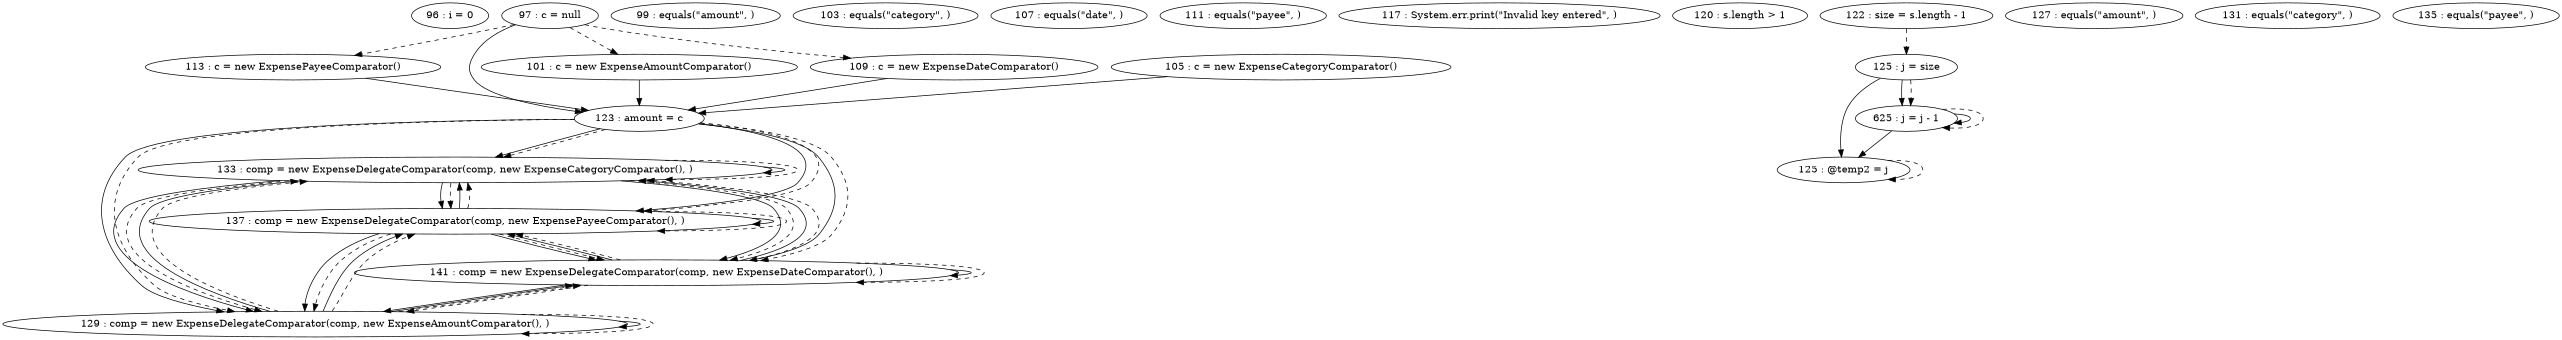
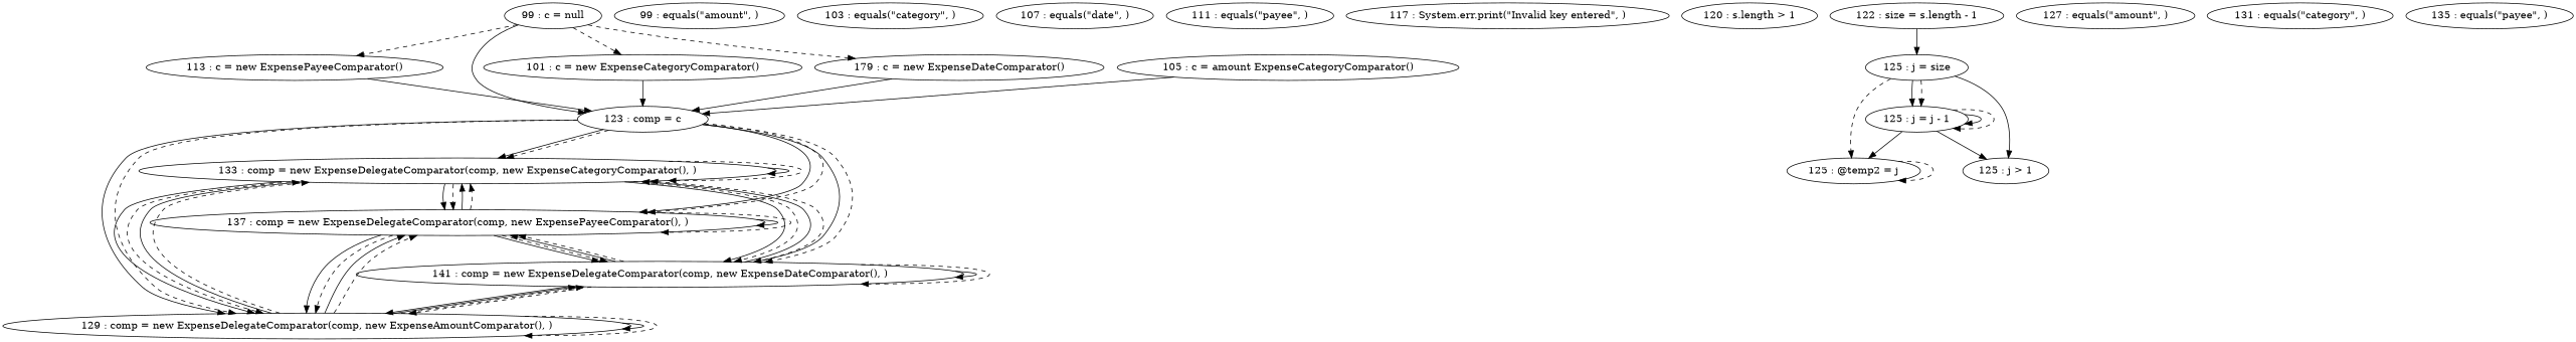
  digraph {
-   "96 : i = 0"
-   "97 : c = null"
-   "123 : comp = c" [label="123 : amount = c"]
-   "101 : c = new ExpenseAmountComparator()"
-   "109 : c = new ExpenseDateComparator()"
+   "97 : c = null" [label="99 : c = null"]
+   "123 : comp = c"
+   "101 : c = new ExpenseAmountComparator()" [label="101 : c = new ExpenseCategoryComparator()"]
+   "109 : c = new ExpenseDateComparator()" [label="179 : c = new ExpenseDateComparator()"]
    "113 : c = new ExpensePayeeComparator()"
    "133 : comp = new ExpenseDelegateComparator(comp, new ExpenseCategoryComparator(), )"
    "137 : comp = new ExpenseDelegateComparator(comp, new ExpensePayeeComparator(), )"
    "129 : comp = new ExpenseDelegateComparator(comp, new ExpenseAmountComparator(), )"
    "141 : comp = new ExpenseDelegateComparator(comp, new ExpenseDateComparator(), )"
-   "105 : c = new ExpenseCategoryComparator()"
+   "105 : c = new ExpenseCategoryComparator()" [label="105 : c = amount ExpenseCategoryComparator()"]
    "99 : equals(\"amount\", )"
    "103 : equals(\"category\", )"
    "107 : equals(\"date\", )"
    "111 : equals(\"payee\", )"
    "117 : System.err.print(\"Invalid key entered\", )"
    "120 : s.length > 1"
    "122 : size = s.length - 1"
    "125 : j = size"
    "125 : @temp2 = j"
-   "125 : j = j - 1" [label="625 : j = j - 1"]
+   "125 : j > 1"
+   "125 : j = j - 1"
    "127 : equals(\"amount\", )"
    "131 : equals(\"category\", )"
    "135 : equals(\"payee\", )"
    "97 : c = null" -> "123 : comp = c"
    "97 : c = null" -> "101 : c = new ExpenseAmountComparator()" [style=dashed]
    "97 : c = null" -> "109 : c = new ExpenseDateComparator()" [style=dashed]
    "97 : c = null" -> "113 : c = new ExpensePayeeComparator()" [style=dashed]
    "123 : comp = c" -> "133 : comp = new ExpenseDelegateComparator(comp, new ExpenseCategoryComparator(), )"
    "123 : comp = c" -> "133 : comp = new ExpenseDelegateComparator(comp, new ExpenseCategoryComparator(), )" [style=dashed]
    "123 : comp = c" -> "137 : comp = new ExpenseDelegateComparator(comp, new ExpensePayeeComparator(), )"
    "123 : comp = c" -> "137 : comp = new ExpenseDelegateComparator(comp, new ExpensePayeeComparator(), )" [style=dashed]
    "123 : comp = c" -> "129 : comp = new ExpenseDelegateComparator(comp, new ExpenseAmountComparator(), )"
    "123 : comp = c" -> "129 : comp = new ExpenseDelegateComparator(comp, new ExpenseAmountComparator(), )" [style=dashed]
    "123 : comp = c" -> "141 : comp = new ExpenseDelegateComparator(comp, new ExpenseDateComparator(), )"
    "123 : comp = c" -> "141 : comp = new ExpenseDelegateComparator(comp, new ExpenseDateComparator(), )" [style=dashed]
    "101 : c = new ExpenseAmountComparator()" -> "123 : comp = c"
    "109 : c = new ExpenseDateComparator()" -> "123 : comp = c"
    "113 : c = new ExpensePayeeComparator()" -> "123 : comp = c"
    "133 : comp = new ExpenseDelegateComparator(comp, new ExpenseCategoryComparator(), )" -> "133 : comp = new ExpenseDelegateComparator(comp, new ExpenseCategoryComparator(), )"
    "133 : comp = new ExpenseDelegateComparator(comp, new ExpenseCategoryComparator(), )" -> "133 : comp = new ExpenseDelegateComparator(comp, new ExpenseCategoryComparator(), )" [style=dashed]
    "133 : comp = new ExpenseDelegateComparator(comp, new ExpenseCategoryComparator(), )" -> "137 : comp = new ExpenseDelegateComparator(comp, new ExpensePayeeComparator(), )"
    "133 : comp = new ExpenseDelegateComparator(comp, new ExpenseCategoryComparator(), )" -> "137 : comp = new ExpenseDelegateComparator(comp, new ExpensePayeeComparator(), )" [style=dashed]
    "133 : comp = new ExpenseDelegateComparator(comp, new ExpenseCategoryComparator(), )" -> "129 : comp = new ExpenseDelegateComparator(comp, new ExpenseAmountComparator(), )"
    "133 : comp = new ExpenseDelegateComparator(comp, new ExpenseCategoryComparator(), )" -> "129 : comp = new ExpenseDelegateComparator(comp, new ExpenseAmountComparator(), )" [style=dashed]
    "133 : comp = new ExpenseDelegateComparator(comp, new ExpenseCategoryComparator(), )" -> "141 : comp = new ExpenseDelegateComparator(comp, new ExpenseDateComparator(), )"
    "133 : comp = new ExpenseDelegateComparator(comp, new ExpenseCategoryComparator(), )" -> "141 : comp = new ExpenseDelegateComparator(comp, new ExpenseDateComparator(), )" [style=dashed]
    "137 : comp = new ExpenseDelegateComparator(comp, new ExpensePayeeComparator(), )" -> "133 : comp = new ExpenseDelegateComparator(comp, new ExpenseCategoryComparator(), )"
    "137 : comp = new ExpenseDelegateComparator(comp, new ExpensePayeeComparator(), )" -> "133 : comp = new ExpenseDelegateComparator(comp, new ExpenseCategoryComparator(), )" [style=dashed]
    "137 : comp = new ExpenseDelegateComparator(comp, new ExpensePayeeComparator(), )" -> "137 : comp = new ExpenseDelegateComparator(comp, new ExpensePayeeComparator(), )"
    "137 : comp = new ExpenseDelegateComparator(comp, new ExpensePayeeComparator(), )" -> "137 : comp = new ExpenseDelegateComparator(comp, new ExpensePayeeComparator(), )" [style=dashed]
    "137 : comp = new ExpenseDelegateComparator(comp, new ExpensePayeeComparator(), )" -> "129 : comp = new ExpenseDelegateComparator(comp, new ExpenseAmountComparator(), )"
    "137 : comp = new ExpenseDelegateComparator(comp, new ExpensePayeeComparator(), )" -> "129 : comp = new ExpenseDelegateComparator(comp, new ExpenseAmountComparator(), )" [style=dashed]
    "137 : comp = new ExpenseDelegateComparator(comp, new ExpensePayeeComparator(), )" -> "141 : comp = new ExpenseDelegateComparator(comp, new ExpenseDateComparator(), )"
    "137 : comp = new ExpenseDelegateComparator(comp, new ExpensePayeeComparator(), )" -> "141 : comp = new ExpenseDelegateComparator(comp, new ExpenseDateComparator(), )" [style=dashed]
    "129 : comp = new ExpenseDelegateComparator(comp, new ExpenseAmountComparator(), )" -> "133 : comp = new ExpenseDelegateComparator(comp, new ExpenseCategoryComparator(), )"
    "129 : comp = new ExpenseDelegateComparator(comp, new ExpenseAmountComparator(), )" -> "133 : comp = new ExpenseDelegateComparator(comp, new ExpenseCategoryComparator(), )" [style=dashed]
    "129 : comp = new ExpenseDelegateComparator(comp, new ExpenseAmountComparator(), )" -> "137 : comp = new ExpenseDelegateComparator(comp, new ExpensePayeeComparator(), )"
    "129 : comp = new ExpenseDelegateComparator(comp, new ExpenseAmountComparator(), )" -> "137 : comp = new ExpenseDelegateComparator(comp, new ExpensePayeeComparator(), )" [style=dashed]
    "129 : comp = new ExpenseDelegateComparator(comp, new ExpenseAmountComparator(), )" -> "129 : comp = new ExpenseDelegateComparator(comp, new ExpenseAmountComparator(), )"
    "129 : comp = new ExpenseDelegateComparator(comp, new ExpenseAmountComparator(), )" -> "129 : comp = new ExpenseDelegateComparator(comp, new ExpenseAmountComparator(), )" [style=dashed]
    "129 : comp = new ExpenseDelegateComparator(comp, new ExpenseAmountComparator(), )" -> "141 : comp = new ExpenseDelegateComparator(comp, new ExpenseDateComparator(), )"
    "129 : comp = new ExpenseDelegateComparator(comp, new ExpenseAmountComparator(), )" -> "141 : comp = new ExpenseDelegateComparator(comp, new ExpenseDateComparator(), )" [style=dashed]
    "141 : comp = new ExpenseDelegateComparator(comp, new ExpenseDateComparator(), )" -> "133 : comp = new ExpenseDelegateComparator(comp, new ExpenseCategoryComparator(), )"
    "141 : comp = new ExpenseDelegateComparator(comp, new ExpenseDateComparator(), )" -> "133 : comp = new ExpenseDelegateComparator(comp, new ExpenseCategoryComparator(), )" [style=dashed]
    "141 : comp = new ExpenseDelegateComparator(comp, new ExpenseDateComparator(), )" -> "137 : comp = new ExpenseDelegateComparator(comp, new ExpensePayeeComparator(), )"
    "141 : comp = new ExpenseDelegateComparator(comp, new ExpenseDateComparator(), )" -> "137 : comp = new ExpenseDelegateComparator(comp, new ExpensePayeeComparator(), )" [style=dashed]
    "141 : comp = new ExpenseDelegateComparator(comp, new ExpenseDateComparator(), )" -> "129 : comp = new ExpenseDelegateComparator(comp, new ExpenseAmountComparator(), )"
    "141 : comp = new ExpenseDelegateComparator(comp, new ExpenseDateComparator(), )" -> "129 : comp = new ExpenseDelegateComparator(comp, new ExpenseAmountComparator(), )" [style=dashed]
    "141 : comp = new ExpenseDelegateComparator(comp, new ExpenseDateComparator(), )" -> "141 : comp = new ExpenseDelegateComparator(comp, new ExpenseDateComparator(), )"
    "141 : comp = new ExpenseDelegateComparator(comp, new ExpenseDateComparator(), )" -> "141 : comp = new ExpenseDelegateComparator(comp, new ExpenseDateComparator(), )" [style=dashed]
    "105 : c = new ExpenseCategoryComparator()" -> "123 : comp = c"
-   "122 : size = s.length - 1" -> "125 : j = size" [style=dashed]
-   "125 : j = size" -> "125 : @temp2 = j"
+   "122 : size = s.length - 1" -> "125 : j = size"
+   "125 : j = size" -> "125 : @temp2 = j" [style=dashed]
+   "125 : j = size" -> "125 : j > 1"
    "125 : j = size" -> "125 : j = j - 1"
    "125 : j = size" -> "125 : j = j - 1" [style=dashed]
    "125 : @temp2 = j" -> "125 : @temp2 = j" [style=dashed]
    "125 : j = j - 1" -> "125 : @temp2 = j"
+   "125 : j = j - 1" -> "125 : j > 1"
    "125 : j = j - 1" -> "125 : j = j - 1"
    "125 : j = j - 1" -> "125 : j = j - 1" [style=dashed]
  }
